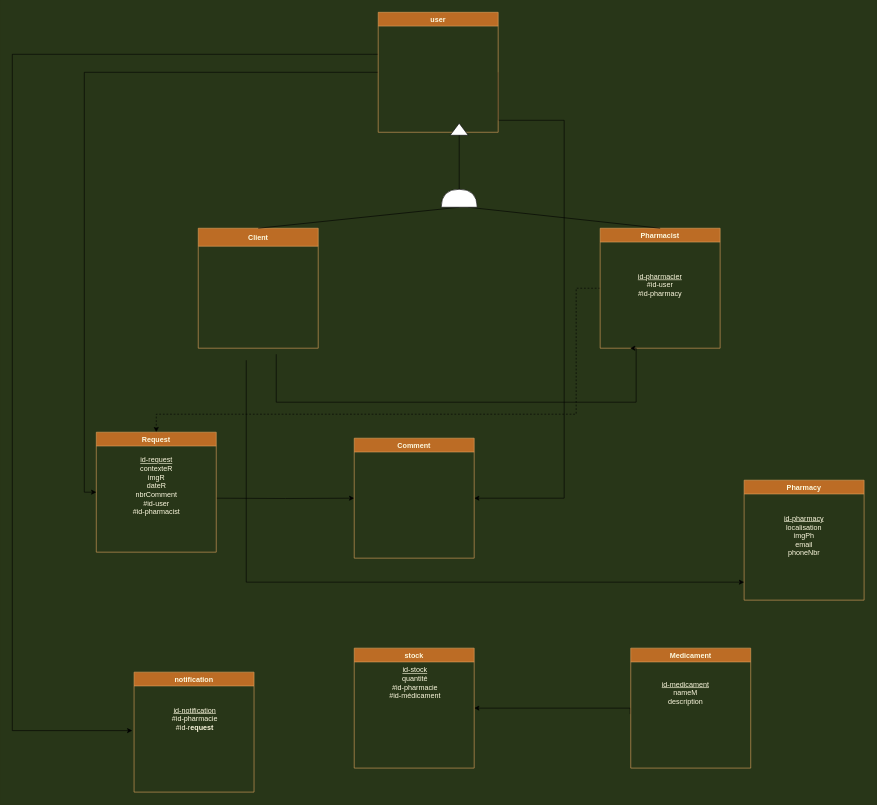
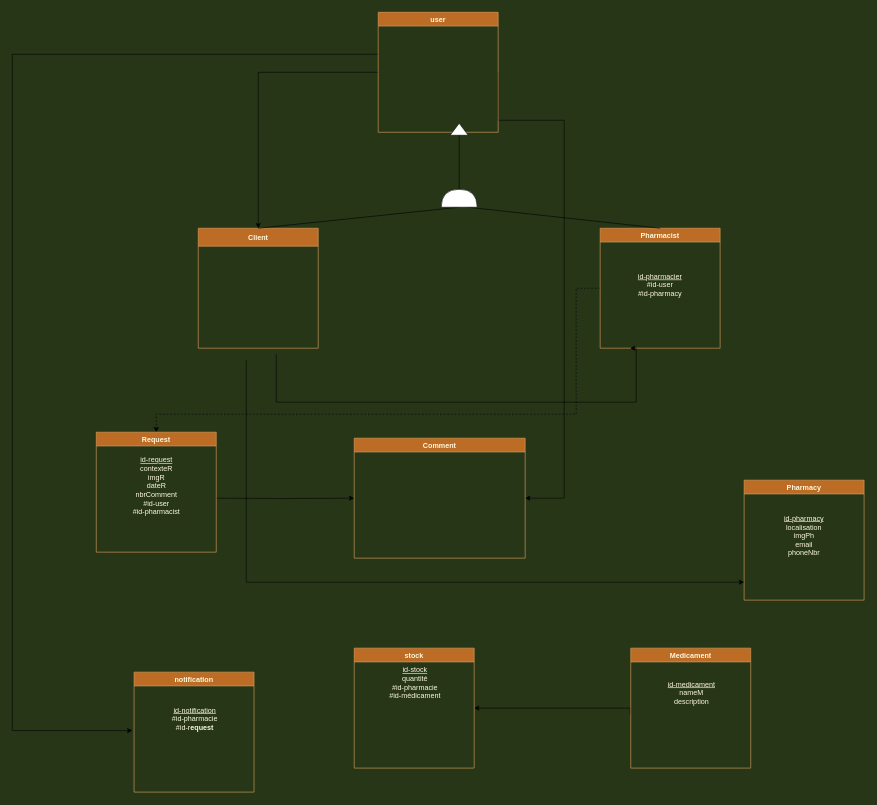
  <mxCell id="0" />
  <mxCell id="1" parent="0" />
  <mxCell id="2" style="edgeStyle=orthogonalEdgeStyle;rounded=0;orthogonalLoop=1;jettySize=auto;html=1;entryX=1;entryY=0.5;entryDx=0;entryDy=0;" parent="1" target="12" edge="1"><mxGeometry relative="1" as="geometry"><mxPoint x="1050" y="1190" as="sourcePoint" /><Array as="points"><mxPoint x="1050" y="1180" /></Array></mxGeometry></mxCell>
  <mxCell id="3" value="Pharmacy" style="swimlane;fillColor=#BC6C25;strokeColor=#DDA15E;fontColor=#FEFAE0;startSize=23;" parent="1" vertex="1"><mxGeometry x="1240" y="800" width="200" height="200" as="geometry" /></mxCell>
  <mxCell id="4" value="&lt;u&gt;id-pharmacy&lt;br&gt;&lt;/u&gt;localisation&lt;br&gt;imgPh&lt;br&gt;email&lt;br&gt;phoneNbr&lt;br&gt;&amp;nbsp;" style="text;html=1;strokeColor=none;fillColor=none;align=center;verticalAlign=middle;whiteSpace=wrap;rounded=0;sketch=0;fontColor=#FEFAE0;" parent="3" vertex="1"><mxGeometry x="55" y="90" width="90" height="20" as="geometry" /></mxCell>
  <mxCell id="5" style="edgeStyle=orthogonalEdgeStyle;rounded=0;orthogonalLoop=1;jettySize=auto;html=1;exitX=0;exitY=0.5;exitDx=0;exitDy=0;entryX=0.5;entryY=0;entryDx=0;entryDy=0;dashed=1;" parent="1" source="6" target="10" edge="1"><mxGeometry relative="1" as="geometry"><Array as="points"><mxPoint x="960" y="480" /><mxPoint x="960" y="690" /><mxPoint x="260" y="690" /></Array></mxGeometry></mxCell>
  <mxCell id="6" value="Pharmacist" style="swimlane;fillColor=#BC6C25;strokeColor=#DDA15E;fontColor=#FEFAE0;" parent="1" vertex="1"><mxGeometry x="1000" width="200" height="200" as="geometry" y="380" /></mxCell>
  <mxCell id="7" value="&lt;u&gt;id-pharmacier&lt;/u&gt;&lt;br&gt;#id-user&lt;br&gt;#id-pharmacy" style="text;html=1;strokeColor=none;fillColor=none;align=center;verticalAlign=middle;whiteSpace=wrap;rounded=0;sketch=0;fontColor=#FEFAE0;" parent="6" vertex="1"><mxGeometry x="45" y="85" width="110" height="20" as="geometry" /></mxCell>
  <mxCell id="8" value="Client" style="swimlane;fillColor=#BC6C25;strokeColor=#DDA15E;fontColor=#FEFAE0;startSize=30;" parent="1" vertex="1"><mxGeometry x="330" width="200" height="200" as="geometry" y="380" /></mxCell>
  <mxCell id="9" style="edgeStyle=orthogonalEdgeStyle;rounded=0;orthogonalLoop=1;jettySize=auto;html=1;entryX=0;entryY=0.5;entryDx=0;entryDy=0;" parent="1" target="20" edge="1"><mxGeometry relative="1" as="geometry"><mxPoint x="360" y="830" as="sourcePoint" /></mxGeometry></mxCell>
  <mxCell id="10" value="Request" style="swimlane;fillColor=#BC6C25;strokeColor=#DDA15E;fontColor=#FEFAE0;startSize=23;" parent="1" vertex="1"><mxGeometry x="160" y="720" width="200" height="200" as="geometry" /></mxCell>
  <mxCell id="11" value="&lt;u&gt;id-request&lt;br&gt;&lt;/u&gt;contexteR&lt;br&gt;imgR&lt;br&gt;dateR&lt;br&gt;nbrComment&lt;br&gt;#id-user&lt;br&gt;#id-pharmacist" style="text;html=1;strokeColor=none;fillColor=none;align=center;verticalAlign=middle;whiteSpace=wrap;rounded=0;sketch=0;fontColor=#FEFAE0;" parent="10" vertex="1"><mxGeometry x="57.5" y="65" width="85" height="50" as="geometry" /></mxCell>
  <mxCell id="12" value="stock" style="swimlane;fillColor=#BC6C25;strokeColor=#DDA15E;fontColor=#FEFAE0;" parent="1" vertex="1"><mxGeometry x="590" y="1080" width="200" height="200" as="geometry" /></mxCell>
  <mxCell id="13" value="&lt;u&gt;id-stock&lt;br&gt;&lt;/u&gt;quantité&lt;br&gt;#id-pharmacie&lt;br&gt;#id-médicament" style="text;html=1;strokeColor=none;fillColor=none;align=center;verticalAlign=middle;whiteSpace=wrap;rounded=0;sketch=0;fontColor=#FEFAE0;" parent="12" vertex="1"><mxGeometry x="53.5" y="45" width="95" height="25" as="geometry" /></mxCell>
- <mxCell id="14" style="edgeStyle=orthogonalEdgeStyle;rounded=0;orthogonalLoop=1;jettySize=auto;html=1;exitX=0;exitY=0.5;exitDx=0;exitDy=0;entryX=0;entryY=0.5;entryDx=0;entryDy=0;" parent="1" source="17" target="10" edge="1"><mxGeometry relative="1" as="geometry" /></mxCell>
+ <mxCell id="14" style="edgeStyle=orthogonalEdgeStyle;rounded=0;orthogonalLoop=1;jettySize=auto;html=1;exitX=0;exitY=0.5;exitDx=0;exitDy=0;" parent="1" source="17" target="8" edge="1"><mxGeometry relative="1" as="geometry" /></mxCell>
  <mxCell id="15" style="edgeStyle=orthogonalEdgeStyle;rounded=0;orthogonalLoop=1;jettySize=auto;html=1;entryX=1;entryY=0.5;entryDx=0;entryDy=0;exitX=1;exitY=0.5;exitDx=0;exitDy=0;" parent="1" source="17" target="20" edge="1"><mxGeometry relative="1" as="geometry"><Array as="points"><mxPoint x="830" y="200" /><mxPoint x="940" y="200" /><mxPoint x="940" y="830" /></Array></mxGeometry></mxCell>
  <mxCell id="16" style="edgeStyle=orthogonalEdgeStyle;rounded=0;orthogonalLoop=1;jettySize=auto;html=1;entryX=0;entryY=0.5;entryDx=0;entryDy=0;" parent="1" edge="1"><mxGeometry relative="1" as="geometry"><mxPoint x="630" y="90" as="sourcePoint" /><Array as="points"><mxPoint x="620" y="90" /><mxPoint x="20" y="90" /><mxPoint x="20" y="1218" /></Array><mxPoint x="220" y="1217.5" as="targetPoint" /></mxGeometry></mxCell>
  <mxCell id="17" value="user" style="swimlane;fillColor=#BC6C25;strokeColor=#DDA15E;fontColor=#FEFAE0;" parent="1" vertex="1"><mxGeometry x="630" y="20" width="200" height="200" as="geometry" /></mxCell>
  <mxCell id="18" style="edgeStyle=orthogonalEdgeStyle;rounded=0;orthogonalLoop=1;jettySize=auto;html=1;exitX=1;exitY=0.75;exitDx=0;exitDy=0;entryX=0.25;entryY=1;entryDx=0;entryDy=0;" parent="1" target="6" edge="1"><mxGeometry relative="1" as="geometry"><Array as="points"><mxPoint x="460" y="670" /><mxPoint x="1060" y="670" /><mxPoint x="1060" y="580" /></Array><mxPoint x="460" y="590" as="sourcePoint" /></mxGeometry></mxCell>
  <mxCell id="19" style="edgeStyle=orthogonalEdgeStyle;rounded=0;orthogonalLoop=1;jettySize=auto;html=1;" parent="1" edge="1"><mxGeometry relative="1" as="geometry"><Array as="points"><mxPoint x="410" y="970" /><mxPoint x="1240" y="970" /></Array><mxPoint x="1240" y="970" as="targetPoint" /><mxPoint x="410" y="600" as="sourcePoint" /></mxGeometry></mxCell>
- <mxCell id="20" value="Comment" style="swimlane;fillColor=#BC6C25;strokeColor=#DDA15E;fontColor=#FEFAE0;" parent="1" vertex="1"><mxGeometry x="590" y="730" width="200" height="200" as="geometry" /></mxCell>
+ <mxCell id="20" value="Comment" style="swimlane;fillColor=#BC6C25;strokeColor=#DDA15E;fontColor=#FEFAE0;" parent="1" vertex="1"><mxGeometry x="590" y="730" width="285" height="200" as="geometry" /></mxCell>
  <mxCell id="21" value="" style="endArrow=none;html=1;entryX=0.5;entryY=0;entryDx=0;entryDy=0;exitX=0;exitY=0.75;exitDx=0;exitDy=0;exitPerimeter=0;" parent="1" source="23" target="6" edge="1"><mxGeometry width="50" height="50" relative="1" as="geometry"><mxPoint x="790" y="550" as="sourcePoint" /><mxPoint x="840" y="500" as="targetPoint" /></mxGeometry></mxCell>
  <mxCell id="22" value="" style="endArrow=none;html=1;exitX=0.5;exitY=0;exitDx=0;exitDy=0;entryX=0;entryY=0.5;entryDx=0;entryDy=0;entryPerimeter=0;" parent="1" source="8" target="23" edge="1"><mxGeometry width="50" height="50" relative="1" as="geometry"><mxPoint x="690" as="sourcePoint" y="380" /><mxPoint x="690" y="330" as="targetPoint" /></mxGeometry></mxCell>
  <mxCell id="23" value="" style="shape=or;whiteSpace=wrap;html=1;rotation=-90;" parent="1" vertex="1"><mxGeometry x="750" y="300" width="30" height="60" as="geometry" /></mxCell>
  <mxCell id="24" value="" style="triangle;whiteSpace=wrap;html=1;rotation=-90;" parent="1" vertex="1"><mxGeometry x="755" y="200" width="20" height="30" as="geometry" /></mxCell>
  <mxCell id="25" value="" style="endArrow=none;html=1;exitX=1;exitY=0.5;exitDx=0;exitDy=0;exitPerimeter=0;" parent="1" source="23" target="24" edge="1"><mxGeometry width="50" height="50" relative="1" as="geometry"><mxPoint x="690" y="355" as="sourcePoint" /><mxPoint x="690" y="320" as="targetPoint" /></mxGeometry></mxCell>
  <mxCell id="26" value="Medicament" style="swimlane;fillColor=#BC6C25;strokeColor=#DDA15E;fontColor=#FEFAE0;" parent="1" vertex="1"><mxGeometry x="1051" y="1080" width="200" height="200" as="geometry" /></mxCell>
- <mxCell id="27" value="&lt;u&gt;id-medicament&lt;br&gt;&lt;/u&gt;nameM&lt;br&gt;description" style="text;html=1;strokeColor=none;fillColor=none;align=center;verticalAlign=middle;whiteSpace=wrap;rounded=0;sketch=0;fontColor=#FEFAE0;" parent="26" vertex="1"><mxGeometry x="43.5" y="65" width="95" height="20" as="geometry" /></mxCell>
+ <mxCell id="27" value="&lt;u&gt;id-medicament&lt;br&gt;&lt;/u&gt;nameM&lt;br&gt;description" style="text;html=1;strokeColor=none;fillColor=none;align=center;verticalAlign=middle;whiteSpace=wrap;rounded=0;sketch=0;fontColor=#FEFAE0;" parent="26" vertex="1"><mxGeometry x="53.5" y="65" width="95" height="20" as="geometry" /></mxCell>
  <mxCell id="28" value="notification" style="swimlane;fillColor=#BC6C25;strokeColor=#DDA15E;fontColor=#FEFAE0;" parent="1" vertex="1"><mxGeometry x="223" y="1120" width="200" height="200" as="geometry" /></mxCell>
  <mxCell id="29" value="&lt;u&gt;id-notification&lt;br&gt;&lt;/u&gt;#id-pharmacie&lt;br&gt;#id-r&lt;span style=&quot;font-weight: 700&quot;&gt;equest&lt;/span&gt;" style="text;html=1;strokeColor=none;fillColor=none;align=center;verticalAlign=middle;whiteSpace=wrap;rounded=0;sketch=0;fontColor=#FEFAE0;" parent="28" vertex="1"><mxGeometry x="53.5" y="65" width="95" height="25" as="geometry" /></mxCell>
